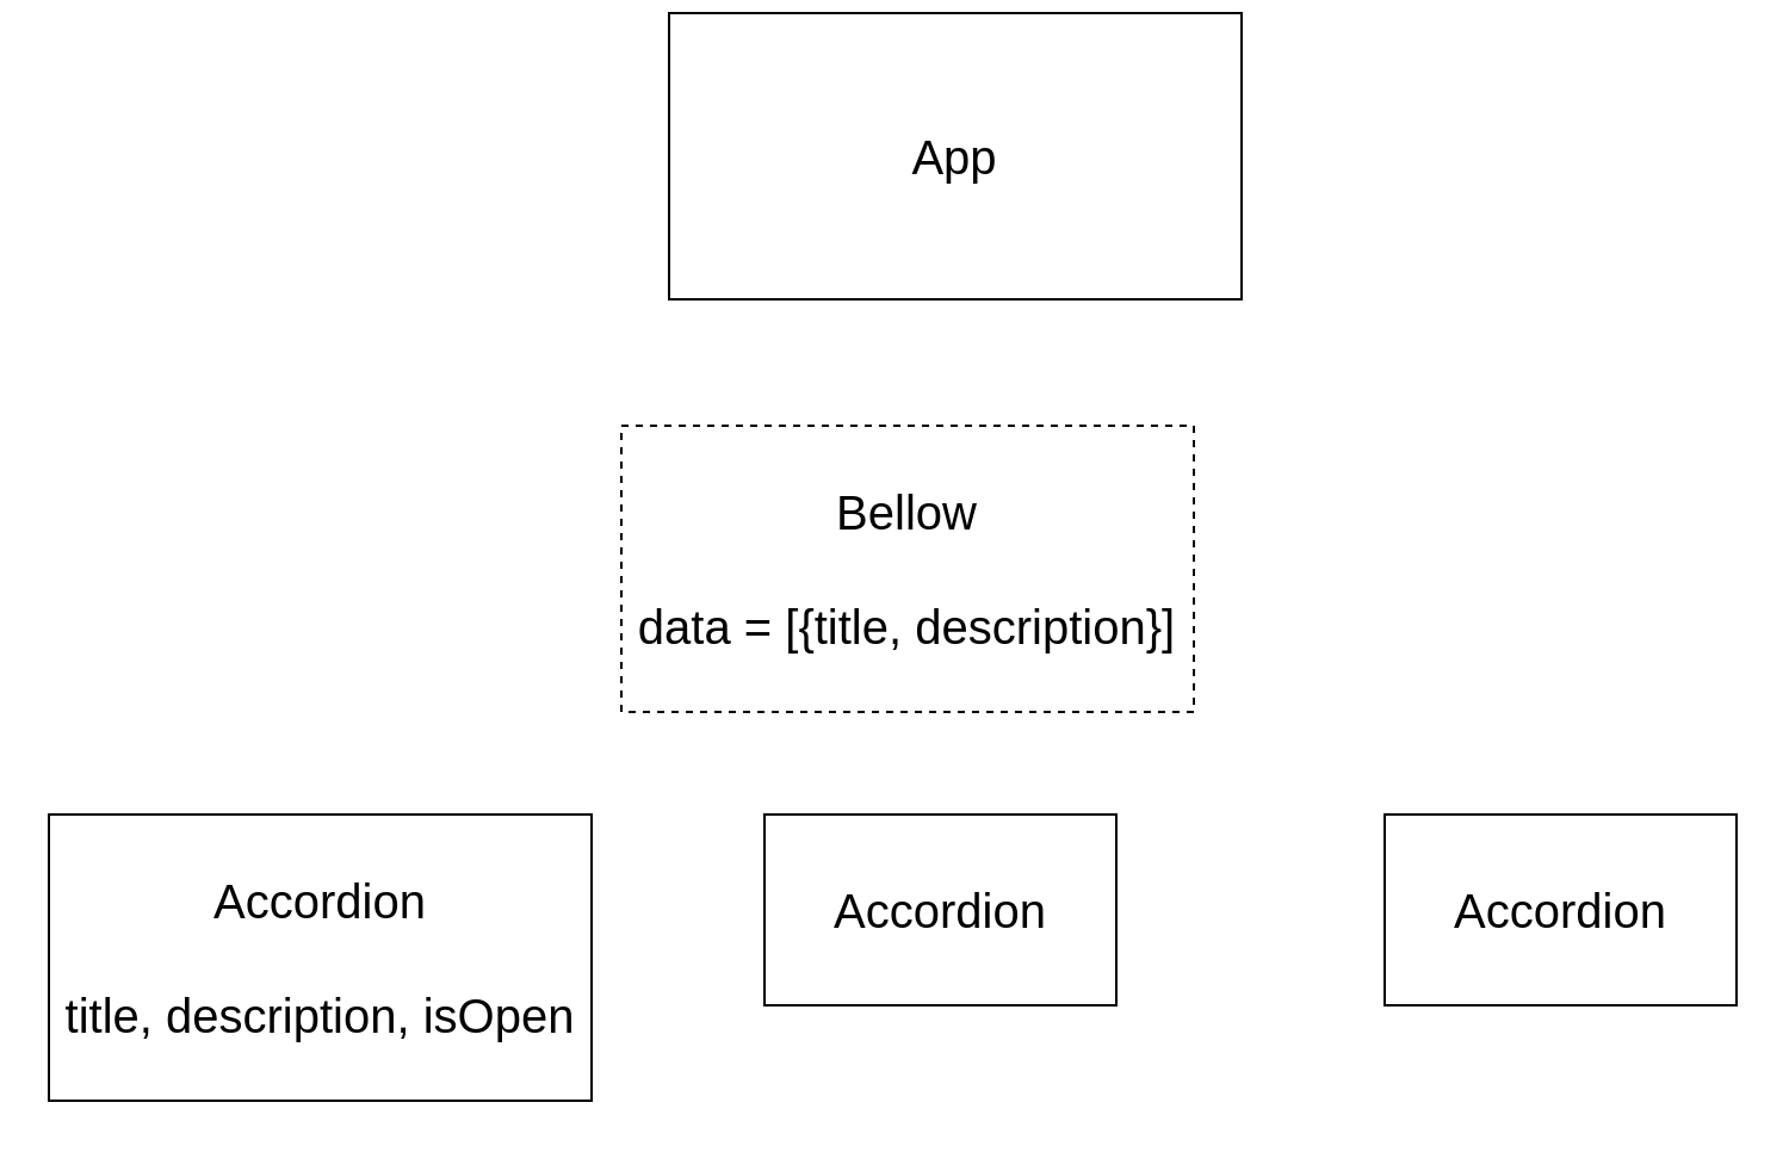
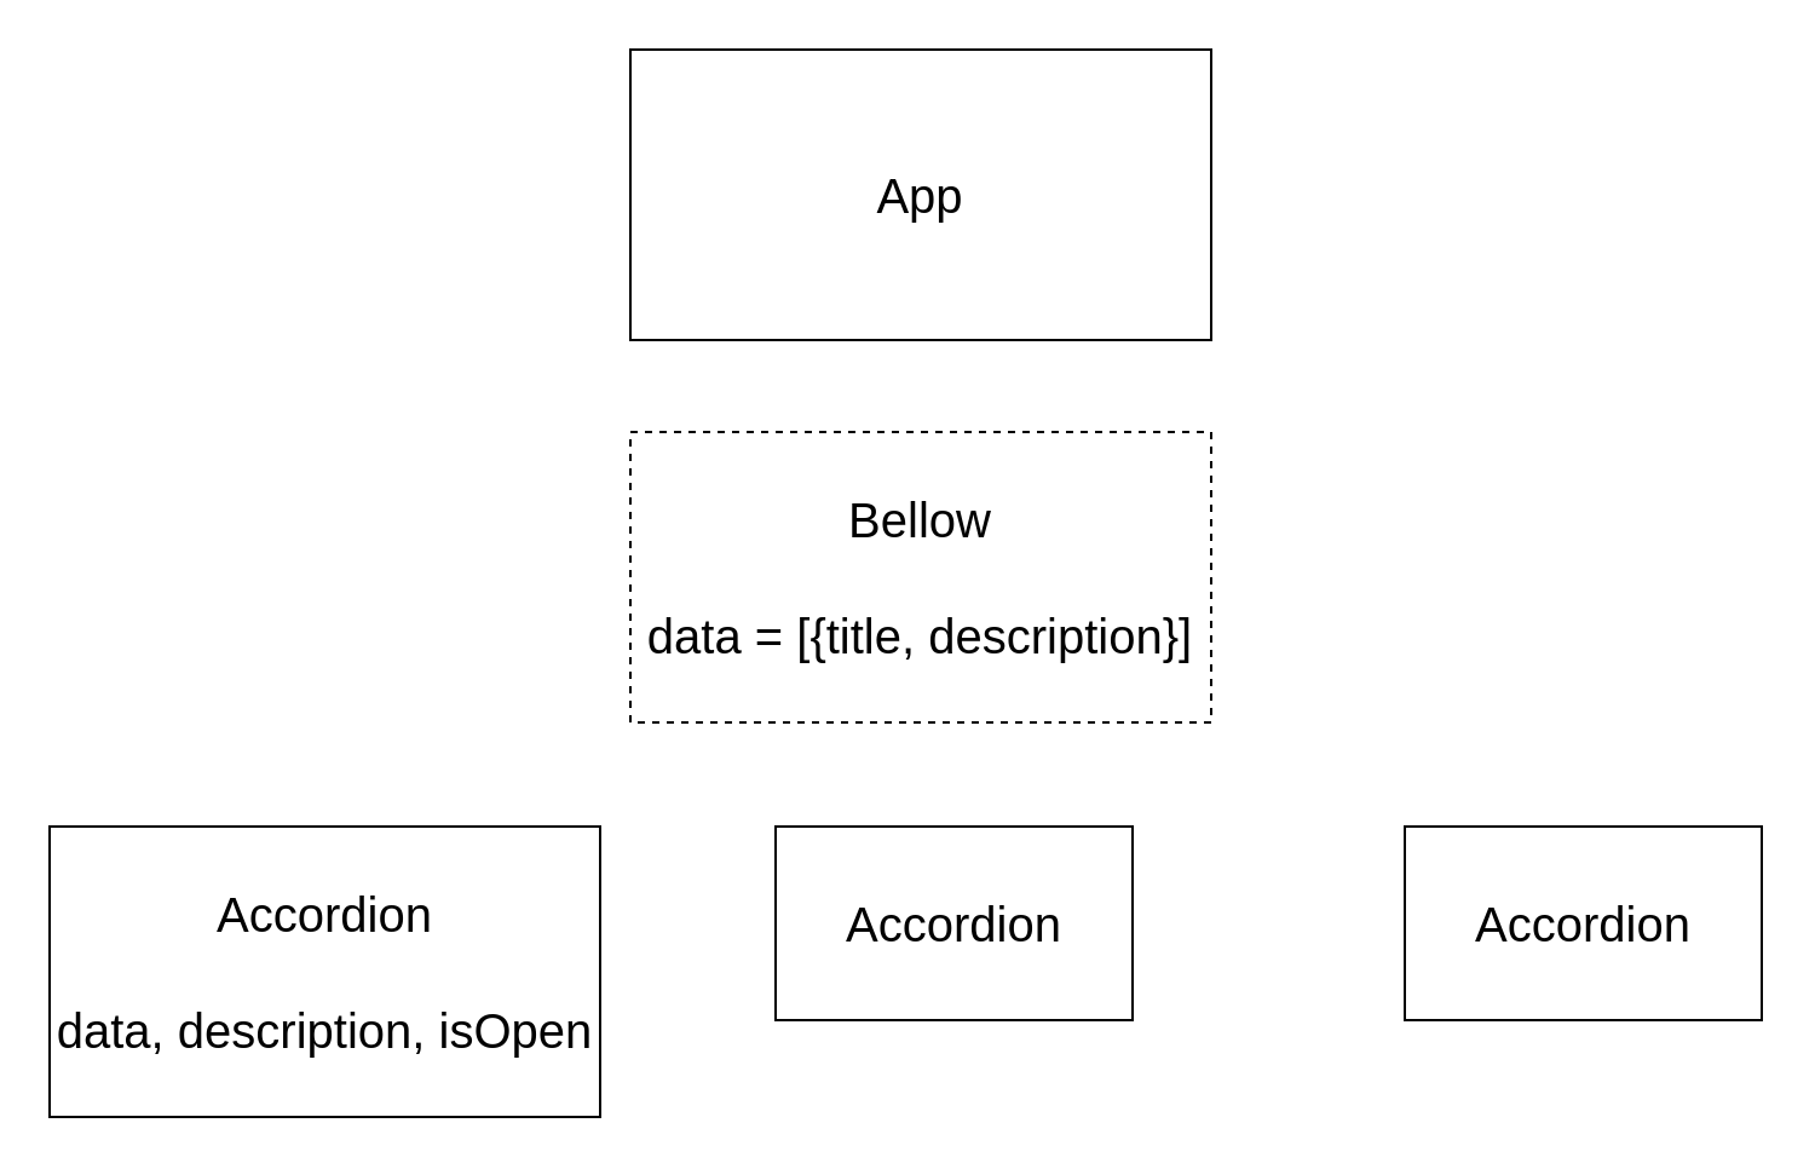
  <mxCell id="0" />
  <mxCell id="1" parent="0" />
- <mxCell id="2" value="&lt;font style=&quot;font-size: 20px;&quot;&gt;App&lt;/font&gt;" style="rounded=0;whiteSpace=wrap;html=1;" parent="1" vertex="1"><mxGeometry x="280" y="5" width="240" height="120" as="geometry" /></mxCell>
- <mxCell id="3" value="&lt;font style=&quot;font-size: 20px;&quot;&gt;Accordion&lt;br&gt;&lt;br&gt;title, description, isOpen&lt;br&gt;&lt;/font&gt;" style="rounded=0;whiteSpace=wrap;html=1;" parent="1" vertex="1"><mxGeometry x="20" y="341" width="227.5" height="120" as="geometry" /></mxCell>
+ <mxCell id="2" value="&lt;font style=&quot;font-size: 20px;&quot;&gt;App&lt;/font&gt;" style="rounded=0;whiteSpace=wrap;html=1;" parent="1" vertex="1"><mxGeometry x="260" y="20" width="240" height="120" as="geometry" /></mxCell>
+ <mxCell id="3" value="&lt;font style=&quot;font-size: 20px;&quot;&gt;Accordion&lt;br&gt;&lt;br&gt;data, description, isOpen&lt;br&gt;&lt;/font&gt;" style="rounded=0;whiteSpace=wrap;html=1;" parent="1" vertex="1"><mxGeometry x="20" y="341" width="227.5" height="120" as="geometry" /></mxCell>
  <mxCell id="4" value="&lt;font style=&quot;font-size: 20px;&quot;&gt;Bellow&lt;br&gt;&lt;br&gt;data = [{title, description}]&lt;br&gt;&lt;/font&gt;" style="rounded=0;whiteSpace=wrap;html=1;dashed=1;" parent="1" vertex="1"><mxGeometry x="260" y="178" width="240" height="120" as="geometry" /></mxCell>
  <mxCell id="5" value="&lt;font style=&quot;font-size: 20px;&quot;&gt;Accordion&lt;/font&gt;" style="rounded=0;whiteSpace=wrap;html=1;" parent="1" vertex="1"><mxGeometry x="320" y="341" width="147.5" height="80" as="geometry" /></mxCell>
  <mxCell id="6" value="&lt;font style=&quot;font-size: 20px;&quot;&gt;Accordion&lt;/font&gt;" style="rounded=0;whiteSpace=wrap;html=1;" parent="1" vertex="1"><mxGeometry x="580" y="341" width="147.5" height="80" as="geometry" /></mxCell>
